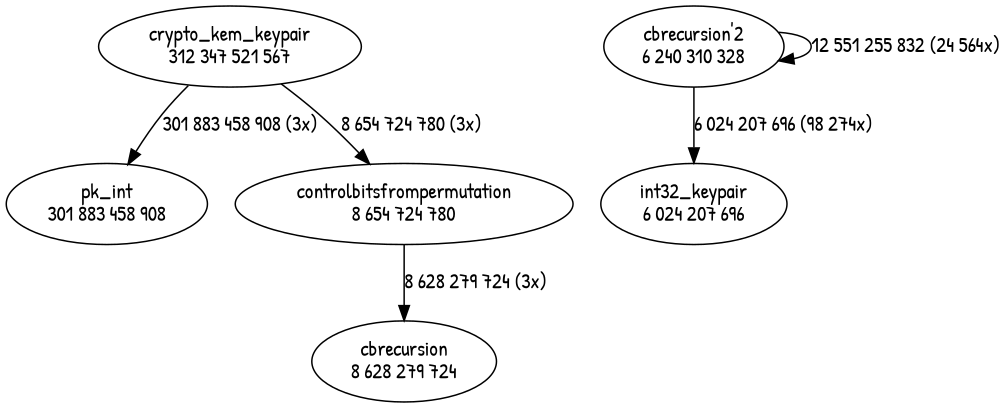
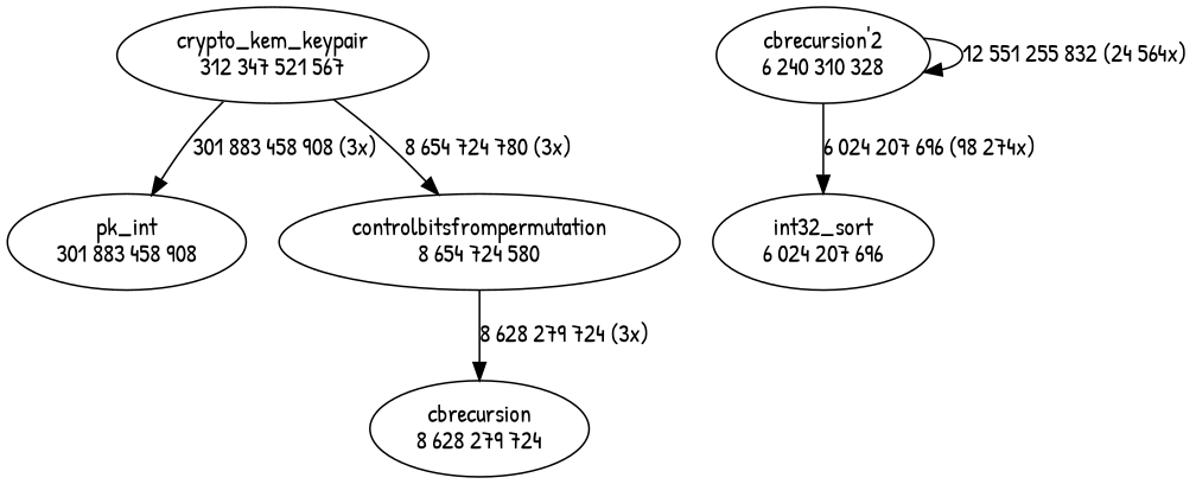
  digraph {
    fontname="Patrick Hand"
    node [fontname="Patrick Hand"]
    edge [fontname="Patrick Hand" weight=3]
    n1 [label="pk_int\n301 883 458 908"]
-   n2 [label="controlbitsfrompermutation\n8 654 724 780"]
+   n2 [label="controlbitsfrompermutation\n8 654 724 580"]
    n3 [label="cbrecursion\n8 628 279 724"]
    n4 [label="cbrecursion'2\n6 240 310 328"]
-   n5 [label="int32_keypair\n6 024 207 696"]
+   n5 [label="int32_sort\n6 024 207 696"]
    n6 [label="crypto_kem_keypair\n312 347 521 567"]
    n2 -> n3 [label="8 628 279 724 (3x)"]
    n4 -> n4 [label="12 551 255 832 (24 564x)"]
    n4 -> n5 [label="6 024 207 696 (98 274x)"]
    n6 -> n1 [label="301 883 458 908 (3x)"]
    n6 -> n2 [label="8 654 724 780 (3x)"]
  }
